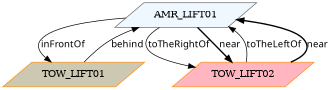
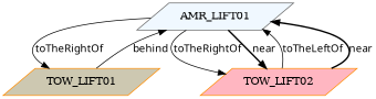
  digraph {
    node [color=darkorange shape=parallelogram style=filled]
    edge [color=black fontname=Sans style=solid]
    n1 [color=gray40 fillcolor=aliceblue label=AMR_LIFT01]
    n2 [fillcolor=cornsilk3 label=TOW_LIFT01]
    n3 [fillcolor=lightpink label=TOW_LIFT02]
-   n1 -> n2 [label=inFrontOf]
+   n1 -> n2 [label=toTheRightOf]
    n1 -> n3 [label=toTheRightOf]
    n1 -> n3 [label=near style=bold]
    n2 -> n1 [label=behind]
    n3 -> n1 [label=toTheLeftOf]
    n3 -> n1 [label=near style=bold]
  }
